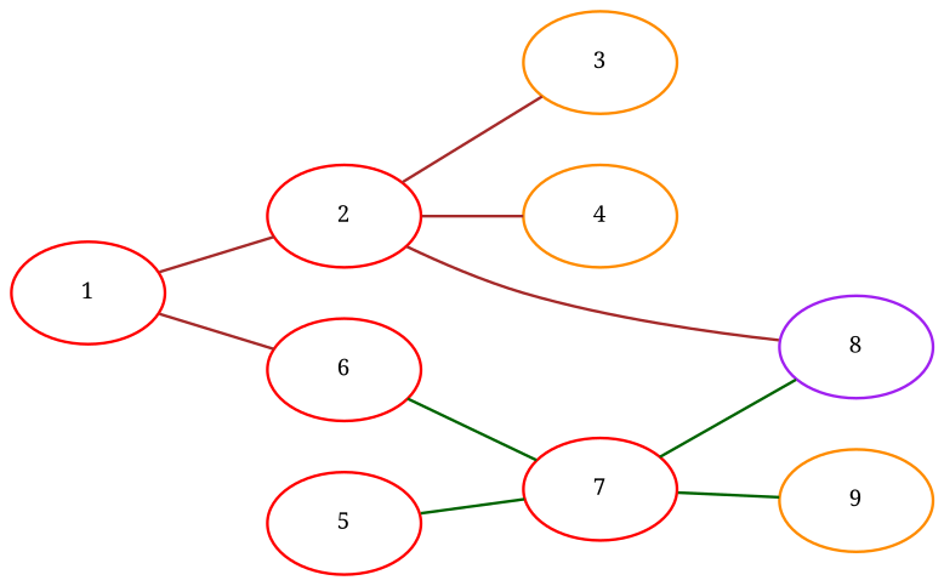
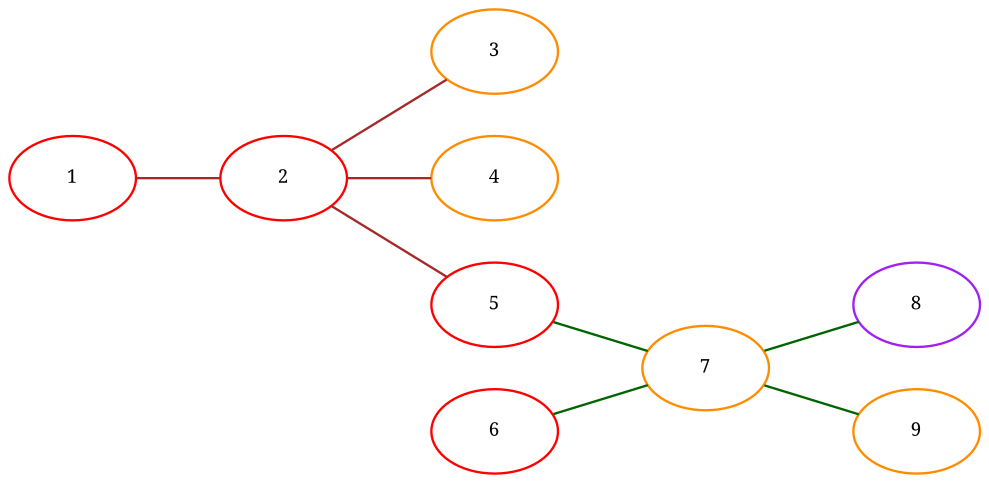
  graph {
    fontname="Noto Serif"
    rankdir=LR
    node [color=red fontname="Noto Serif" fontsize=8]
    edge [color=brown fontname="Noto Serif" fontsize=8]
    n1 [label=1]
    n2 [label=2]
    n3 [label=6]
    n4 [color=darkorange label=3]
    n5 [color=darkorange label=4]
    n6 [label=5]
-   n7 [label=7]
+   n7 [color=darkorange label=7]
    n8 [color=purple label=8]
    n9 [color=darkorange label=9]
    n1 -- n2
-   n1 -- n3
    n2 -- n4
    n2 -- n5
-   n2 -- n8
+   n2 -- n6
    n3 -- n7 [color=darkgreen]
    n6 -- n7 [color=darkgreen]
    n7 -- n8 [color=darkgreen]
    n7 -- n9 [color=darkgreen]
  }
